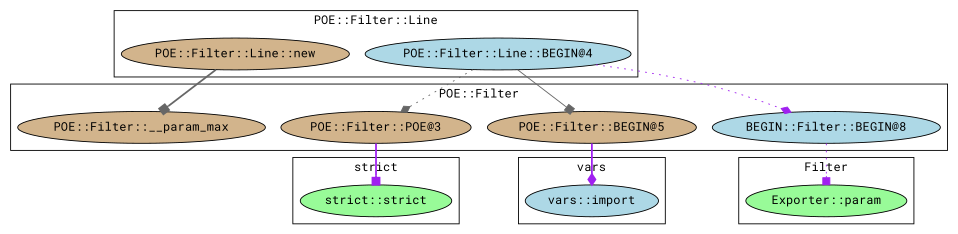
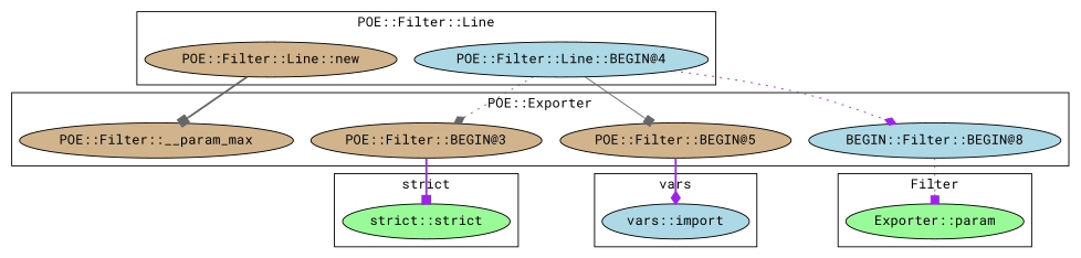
  digraph {
    fontname="Roboto Mono"
    node [fillcolor=tan fontname="Roboto Mono" style=filled]
    edge [arrowhead=box color=purple fontname="Roboto Mono" style=bold]
-   "POE::Filter::BEGIN@3" [label="POE::Filter::POE@3"]
+   "POE::Filter::BEGIN@3"
    "POE::Filter::BEGIN@5"
    "POE::Filter::__param_max"
    n4 [fillcolor=lightblue label="BEGIN::Filter::BEGIN@8"]
    n5 [fillcolor=palegreen label="Exporter::param"]
    "vars::import" [fillcolor=lightblue]
    "POE::Filter::Line::new"
    "POE::Filter::Line::BEGIN@4" [fillcolor=lightblue]
    n9 [fillcolor=palegreen label="strict::strict"]
    subgraph cluster_1 {
-     label="POE::Filter"
+     label="POE::Exporter"
      "POE::Filter::BEGIN@3"
      "POE::Filter::BEGIN@5"
      "POE::Filter::__param_max"
      n4
    }
    subgraph cluster_2 {
      label=Filter
      n5
    }
    subgraph cluster_3 {
      label=vars
      "vars::import"
    }
    subgraph cluster_4 {
      label="POE::Filter::Line"
      "POE::Filter::Line::new"
      "POE::Filter::Line::BEGIN@4"
    }
    subgraph cluster_5 {
      label="strict"
      n9
    }
    "POE::Filter::BEGIN@3" -> n9
    "POE::Filter::BEGIN@5" -> "vars::import" [arrowhead=diamond]
    n4 -> n5 [style=dotted]
    "POE::Filter::Line::new" -> "POE::Filter::__param_max" [color=gray40]
    "POE::Filter::Line::BEGIN@4" -> "POE::Filter::BEGIN@3" [arrowhead=diamond color=gray40 style=dotted]
    "POE::Filter::Line::BEGIN@4" -> "POE::Filter::BEGIN@5" [color=gray40 style=solid]
    "POE::Filter::Line::BEGIN@4" -> n4 [arrowhead=diamond style=dotted]
  }
